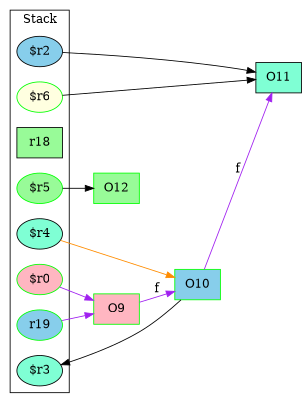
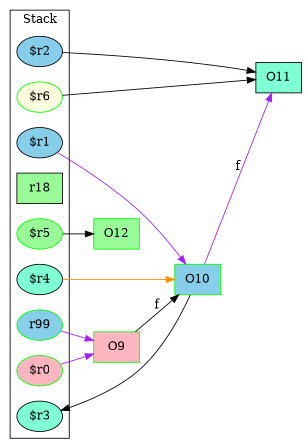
  digraph {
    rankDir=LR
    rankdir=LR
    node [fillcolor=skyblue style=filled color=green]
    edge [color=black]
+   "$r1" [color=""]
    "$r2" [color=""]
    "$r0" [fillcolor=lightpink]
    r18 [fillcolor=palegreen shape=box color=""]
-   r19
+   r19 [label=r99]
    "$r5" [fillcolor=palegreen]
    "$r6" [fillcolor=lightyellow]
    "$r3" [fillcolor=aquamarine color=""]
    "$r4" [fillcolor=aquamarine color=""]
    O10 [shape=box]
    O11 [color=black fillcolor=aquamarine shape=box]
    O9 [fillcolor=lightpink shape=box]
    O12 [fillcolor=palegreen shape=box]
    subgraph cluster_1 {
      label=Stack
+     "$r1"
      "$r2"
      "$r0"
      r18
      r19
      "$r5"
      "$r6"
      "$r3"
      "$r4"
    }
+   "$r1" -> O10 [color=purple]
    "$r2" -> O11
    "$r0" -> O9 [color=purple]
    r19 -> O9 [color=purple]
    "$r5" -> O12
    "$r6" -> O11
    "$r4" -> O10 [color=darkorange]
    O10 -> "$r3"
    O10 -> O11 [color=purple label=f weight=0.2]
-   O9 -> O10 [color=purple label=f weight=0.2]
+   O9 -> O10 [label=f weight=0.2]
  }
